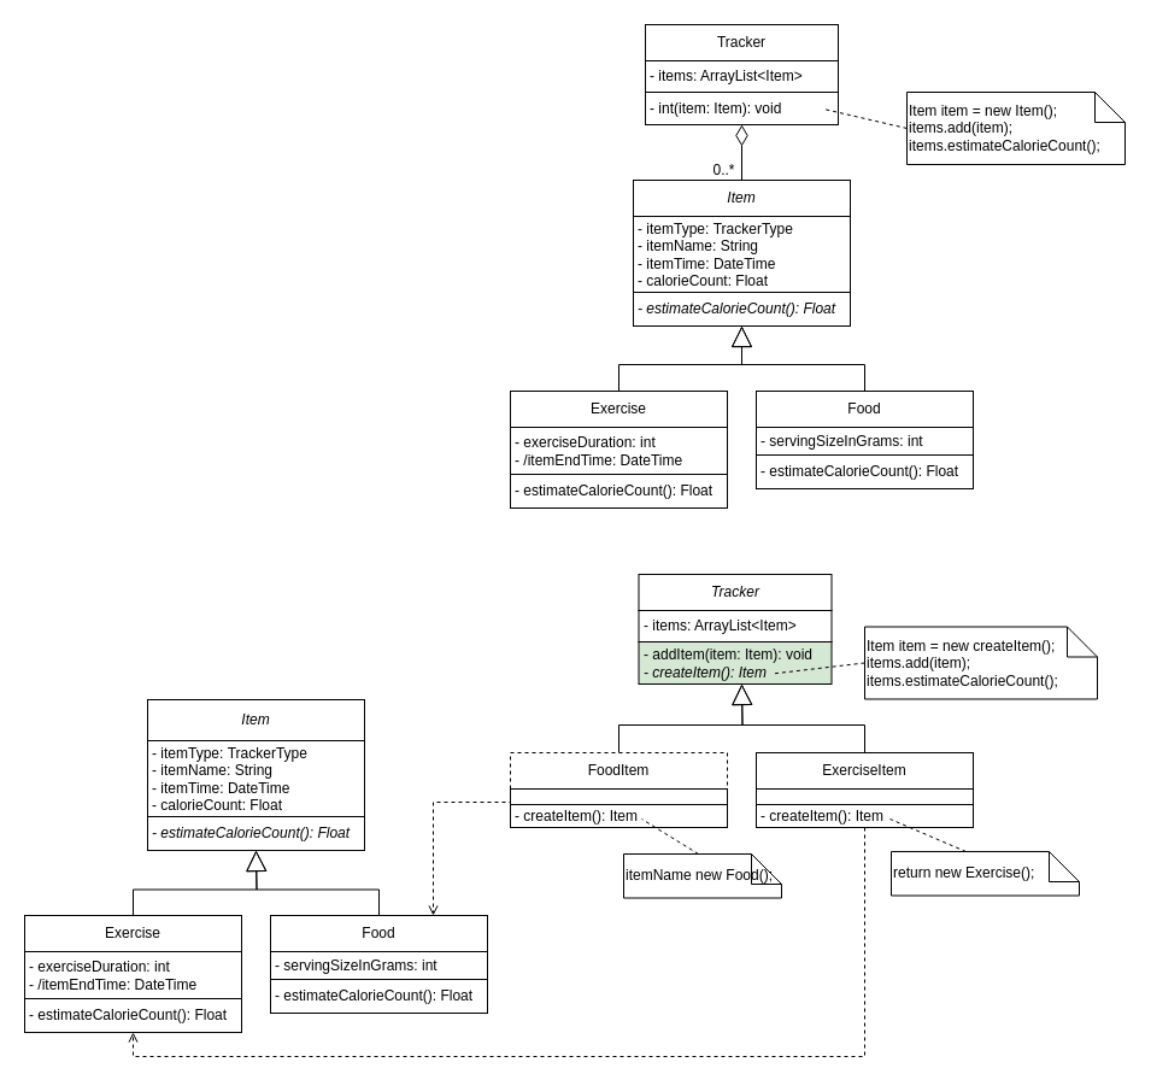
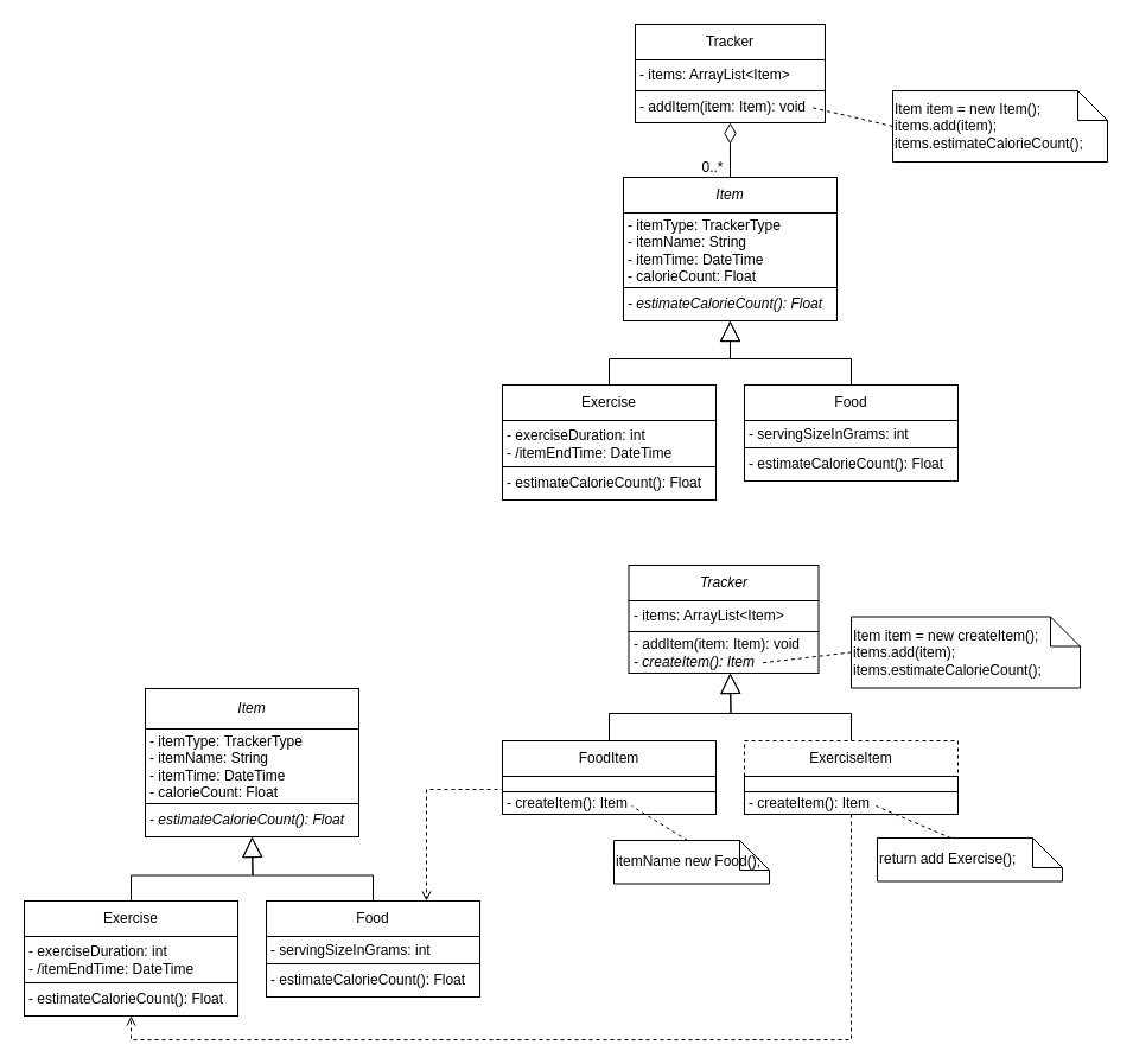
  <mxCell id="0" />
  <mxCell id="1" parent="0" />
  <mxCell id="2" value="Tracker" style="rounded=0;whiteSpace=wrap;html=1;" parent="1" vertex="1"><mxGeometry x="535" y="20" width="160" height="30" as="geometry" /></mxCell>
  <mxCell id="3" style="edgeStyle=orthogonalEdgeStyle;rounded=0;orthogonalLoop=1;jettySize=auto;html=1;exitX=0.5;exitY=0;exitDx=0;exitDy=0;entryX=0.5;entryY=1;entryDx=0;entryDy=0;endArrow=block;endFill=0;endSize=15;startSize=15;" parent="1" source="4" target="14" edge="1"><mxGeometry relative="1" as="geometry" /></mxCell>
  <mxCell id="4" value="Exercise" style="rounded=0;whiteSpace=wrap;html=1;" parent="1" vertex="1"><mxGeometry x="423" y="324" width="180" height="30" as="geometry" /></mxCell>
  <mxCell id="5" style="edgeStyle=orthogonalEdgeStyle;rounded=0;orthogonalLoop=1;jettySize=auto;html=1;exitX=0.5;exitY=0;exitDx=0;exitDy=0;entryX=0.5;entryY=1;entryDx=0;entryDy=0;endArrow=block;endFill=0;endSize=15;startSize=15;" parent="1" source="6" target="14" edge="1"><mxGeometry relative="1" as="geometry" /></mxCell>
  <mxCell id="6" value="Food" style="rounded=0;whiteSpace=wrap;html=1;" parent="1" vertex="1"><mxGeometry x="627" y="324" width="180" height="30" as="geometry" /></mxCell>
  <mxCell id="7" value="0..*" style="text;html=1;align=center;verticalAlign=middle;resizable=0;points=[];autosize=1;strokeColor=none;fillColor=none;" parent="1" vertex="1"><mxGeometry x="580.37" y="126" width="40" height="30" as="geometry" /></mxCell>
  <mxCell id="8" value="- exerciseDuration: int&lt;br style=&quot;border-color: var(--border-color);&quot;&gt;- /itemEndTime: DateTime" style="rounded=0;whiteSpace=wrap;html=1;align=left;spacingLeft=2;" parent="1" vertex="1"><mxGeometry x="423" y="354" width="180" height="39" as="geometry" /></mxCell>
  <mxCell id="9" value="- servingSizeInGrams: int" style="rounded=0;whiteSpace=wrap;html=1;align=left;spacingLeft=2;" parent="1" vertex="1"><mxGeometry x="627" y="354" width="180" height="23" as="geometry" /></mxCell>
  <mxCell id="10" value="- items: ArrayList&amp;lt;Item&amp;gt;" style="rounded=0;whiteSpace=wrap;html=1;align=left;spacingLeft=2;" parent="1" vertex="1"><mxGeometry x="535" y="50" width="160" height="26" as="geometry" /></mxCell>
- <mxCell id="11" value="- int(item: Item): void" style="rounded=0;whiteSpace=wrap;html=1;align=left;spacingLeft=2;" parent="1" vertex="1"><mxGeometry x="535" y="76" width="160" height="27" as="geometry" /></mxCell>
+ <mxCell id="11" value="- addItem(item: Item): void" style="rounded=0;whiteSpace=wrap;html=1;align=left;spacingLeft=2;" parent="1" vertex="1"><mxGeometry x="535" y="76" width="160" height="27" as="geometry" /></mxCell>
  <mxCell id="12" value="&lt;i&gt;Item&lt;/i&gt;" style="rounded=0;whiteSpace=wrap;html=1;" parent="1" vertex="1"><mxGeometry x="525" y="149" width="180" height="30" as="geometry" /></mxCell>
  <mxCell id="13" value="- itemType:&amp;nbsp;TrackerType&lt;br style=&quot;border-color: var(--border-color); background-color: rgb(255, 255, 255);&quot;&gt;&lt;span style=&quot;background-color: rgb(255, 255, 255);&quot;&gt;- itemName: String&lt;/span&gt;&lt;br style=&quot;border-color: var(--border-color); background-color: rgb(255, 255, 255);&quot;&gt;&lt;span style=&quot;background-color: rgb(255, 255, 255);&quot;&gt;- itemTime: DateTime&lt;/span&gt;&lt;br style=&quot;border-color: var(--border-color); background-color: rgb(255, 255, 255);&quot;&gt;&lt;span style=&quot;background-color: rgb(255, 255, 255);&quot;&gt;- calorieCount: Float&lt;/span&gt;" style="rounded=0;whiteSpace=wrap;html=1;align=left;spacingLeft=2;" parent="1" vertex="1"><mxGeometry x="525" y="179" width="180" height="63" as="geometry" /></mxCell>
  <mxCell id="14" value="&lt;i&gt;- estimateCalorieCount(): Float&lt;/i&gt;" style="rounded=0;whiteSpace=wrap;html=1;align=left;spacingLeft=2;" parent="1" vertex="1"><mxGeometry x="525" y="242" width="180" height="28" as="geometry" /></mxCell>
  <mxCell id="15" style="edgeStyle=orthogonalEdgeStyle;rounded=0;orthogonalLoop=1;jettySize=auto;html=1;endArrow=diamondThin;endFill=0;startSize=15;endSize=15;exitX=0.5;exitY=0;exitDx=0;exitDy=0;entryX=0.5;entryY=1;entryDx=0;entryDy=0;" parent="1" source="12" target="11" edge="1"><mxGeometry relative="1" as="geometry"><mxPoint x="626" y="360" as="targetPoint" /><mxPoint x="682.5" y="487" as="sourcePoint" /></mxGeometry></mxCell>
  <mxCell id="16" value="Item item = new Item();&lt;br&gt;items.add(item);&lt;br&gt;&lt;div style=&quot;&quot;&gt;&lt;span style=&quot;background-color: initial;&quot;&gt;items.estimateCalorieCount();&lt;/span&gt;&lt;/div&gt;" style="shape=note2;boundedLbl=1;whiteSpace=wrap;html=1;size=25;verticalAlign=middle;align=left;labelPosition=center;verticalLabelPosition=middle;spacingTop=0;spacingBottom=0;spacingLeft=0;textDirection=ltr;horizontal=1;" parent="1" vertex="1"><mxGeometry x="752" y="76" width="181" height="60" as="geometry" /></mxCell>
  <mxCell id="17" style="rounded=0;orthogonalLoop=1;jettySize=auto;html=1;exitX=0;exitY=0.5;exitDx=0;exitDy=0;exitPerimeter=0;endArrow=none;endFill=0;dashed=1;" parent="1" source="16" edge="1"><mxGeometry relative="1" as="geometry"><mxPoint x="683" y="90.001" as="targetPoint" /><mxPoint x="800" y="105.74" as="sourcePoint" /></mxGeometry></mxCell>
  <mxCell id="18" value="Tracker" style="rounded=0;whiteSpace=wrap;html=1;fontStyle=2" parent="1" vertex="1"><mxGeometry x="529.5" y="476" width="160" height="30" as="geometry" /></mxCell>
  <mxCell id="19" value="- items: ArrayList&amp;lt;Item&amp;gt;" style="rounded=0;whiteSpace=wrap;html=1;align=left;spacingLeft=2;" parent="1" vertex="1"><mxGeometry x="529.5" y="506" width="160" height="26" as="geometry" /></mxCell>
- <mxCell id="20" value="- addItem(item: Item): void&lt;br&gt;&lt;i&gt;- createItem(): Item&lt;/i&gt;" style="rounded=0;whiteSpace=wrap;html=1;align=left;spacingLeft=2;fillColor=#d5e8d4;" parent="1" vertex="1"><mxGeometry x="529.5" y="532" width="160" height="35" as="geometry" /></mxCell>
+ <mxCell id="20" value="- addItem(item: Item): void&lt;br&gt;&lt;i&gt;- createItem(): Item&lt;/i&gt;" style="rounded=0;whiteSpace=wrap;html=1;align=left;spacingLeft=2;" parent="1" vertex="1"><mxGeometry x="529.5" y="532" width="160" height="35" as="geometry" /></mxCell>
  <mxCell id="21" value="&lt;i&gt;Item&lt;/i&gt;" style="rounded=0;whiteSpace=wrap;html=1;" parent="1" vertex="1"><mxGeometry x="122" y="580" width="180" height="34" as="geometry" /></mxCell>
  <mxCell id="22" value="&lt;i&gt;- estimateCalorieCount(): Float&lt;/i&gt;" style="rounded=0;whiteSpace=wrap;html=1;align=left;spacingLeft=2;" parent="1" vertex="1"><mxGeometry x="122" y="677" width="180" height="28" as="geometry" /></mxCell>
  <mxCell id="23" value="Item item = new createItem();&lt;br&gt;items.add(item);&lt;br&gt;&lt;div style=&quot;&quot;&gt;&lt;span style=&quot;background-color: initial;&quot;&gt;items.estimateCalorieCount();&lt;/span&gt;&lt;/div&gt;" style="shape=note2;boundedLbl=1;whiteSpace=wrap;html=1;size=25;verticalAlign=middle;align=left;labelPosition=center;verticalLabelPosition=middle;spacingTop=0;spacingBottom=0;spacingLeft=0;textDirection=ltr;horizontal=1;" parent="1" vertex="1"><mxGeometry x="717" y="519.5" width="193" height="60" as="geometry" /></mxCell>
  <mxCell id="24" style="edgeStyle=orthogonalEdgeStyle;rounded=0;orthogonalLoop=1;jettySize=auto;html=1;exitX=0.5;exitY=0;exitDx=0;exitDy=0;entryX=0.5;entryY=1;entryDx=0;entryDy=0;endArrow=block;endFill=0;endSize=15;startSize=15;" parent="1" source="25" edge="1"><mxGeometry relative="1" as="geometry"><mxPoint x="212" y="705" as="targetPoint" /></mxGeometry></mxCell>
  <mxCell id="25" value="Exercise" style="rounded=0;whiteSpace=wrap;html=1;" parent="1" vertex="1"><mxGeometry x="20" y="759" width="180" height="30" as="geometry" /></mxCell>
  <mxCell id="26" style="edgeStyle=orthogonalEdgeStyle;rounded=0;orthogonalLoop=1;jettySize=auto;html=1;exitX=0.5;exitY=0;exitDx=0;exitDy=0;entryX=0.5;entryY=1;entryDx=0;entryDy=0;endArrow=block;endFill=0;endSize=15;startSize=15;" parent="1" source="27" edge="1"><mxGeometry relative="1" as="geometry"><mxPoint x="212" y="705" as="targetPoint" /></mxGeometry></mxCell>
  <mxCell id="27" value="Food" style="rounded=0;whiteSpace=wrap;html=1;" parent="1" vertex="1"><mxGeometry x="224" y="759" width="180" height="30" as="geometry" /></mxCell>
  <mxCell id="28" value="- exerciseDuration: int&lt;br style=&quot;border-color: var(--border-color);&quot;&gt;- /itemEndTime: DateTime" style="rounded=0;whiteSpace=wrap;html=1;align=left;spacingLeft=2;" parent="1" vertex="1"><mxGeometry x="20" y="789" width="180" height="39" as="geometry" /></mxCell>
  <mxCell id="29" value="- servingSizeInGrams: int" style="rounded=0;whiteSpace=wrap;html=1;align=left;spacingLeft=2;" parent="1" vertex="1"><mxGeometry x="224" y="789" width="180" height="23" as="geometry" /></mxCell>
  <mxCell id="30" style="edgeStyle=orthogonalEdgeStyle;rounded=0;orthogonalLoop=1;jettySize=auto;html=1;exitX=0.5;exitY=0;exitDx=0;exitDy=0;entryX=0.5;entryY=1;entryDx=0;entryDy=0;endArrow=block;endFill=0;endSize=15;startSize=15;" parent="1" source="32" edge="1"><mxGeometry relative="1" as="geometry"><mxPoint x="615" y="567" as="targetPoint" /></mxGeometry></mxCell>
  <mxCell id="31" style="rounded=0;orthogonalLoop=1;jettySize=auto;html=1;exitX=0;exitY=1;exitDx=0;exitDy=0;entryX=0.75;entryY=0;entryDx=0;entryDy=0;endArrow=open;endFill=0;edgeStyle=orthogonalEdgeStyle;dashed=1;" parent="1" source="38" target="27" edge="1"><mxGeometry relative="1" as="geometry"><Array as="points"><mxPoint x="359" y="665" /></Array></mxGeometry></mxCell>
- <mxCell id="32" value="FoodItem" style="rounded=0;whiteSpace=wrap;html=1;dashed=1;" parent="1" vertex="1"><mxGeometry x="423" y="624" width="180" height="30" as="geometry" /></mxCell>
+ <mxCell id="32" value="FoodItem" style="rounded=0;whiteSpace=wrap;html=1;" parent="1" vertex="1"><mxGeometry x="423" y="624" width="180" height="30" as="geometry" /></mxCell>
  <mxCell id="33" style="edgeStyle=orthogonalEdgeStyle;rounded=0;orthogonalLoop=1;jettySize=auto;html=1;exitX=0.5;exitY=0;exitDx=0;exitDy=0;entryX=0.5;entryY=1;entryDx=0;entryDy=0;endArrow=block;endFill=0;endSize=15;startSize=15;" parent="1" source="34" edge="1"><mxGeometry relative="1" as="geometry"><mxPoint x="615" y="567" as="targetPoint" /></mxGeometry></mxCell>
- <mxCell id="34" value="ExerciseItem" style="rounded=0;whiteSpace=wrap;html=1;" parent="1" vertex="1"><mxGeometry x="627" y="624" width="180" height="30" as="geometry" /></mxCell>
+ <mxCell id="34" value="ExerciseItem" style="rounded=0;whiteSpace=wrap;html=1;dashed=1;" parent="1" vertex="1"><mxGeometry x="627" y="624" width="180" height="30" as="geometry" /></mxCell>
  <mxCell id="35" value="&lt;span style=&quot;border-color: var(--border-color);&quot;&gt;- createItem(): Item&lt;/span&gt;" style="rounded=0;whiteSpace=wrap;html=1;align=left;spacingLeft=2;" parent="1" vertex="1"><mxGeometry x="423" y="667" width="180" height="19" as="geometry" /></mxCell>
  <mxCell id="36" style="rounded=0;orthogonalLoop=1;jettySize=auto;html=1;exitX=0;exitY=0.5;exitDx=0;exitDy=0;exitPerimeter=0;endArrow=none;endFill=0;dashed=1;" parent="1" source="23" edge="1"><mxGeometry relative="1" as="geometry"><mxPoint x="640" y="558.501" as="targetPoint" /><mxPoint x="679.5" y="532" as="sourcePoint" /></mxGeometry></mxCell>
  <mxCell id="37" value="itemName new Food();" style="shape=note2;boundedLbl=1;whiteSpace=wrap;html=1;size=25;verticalAlign=middle;align=left;labelPosition=center;verticalLabelPosition=middle;spacingTop=0;spacingBottom=0;spacingLeft=0;textDirection=ltr;horizontal=1;" parent="1" vertex="1"><mxGeometry x="517" y="708" width="131" height="36.5" as="geometry" /></mxCell>
  <mxCell id="38" value="" style="rounded=0;whiteSpace=wrap;html=1;align=left;spacingLeft=2;" parent="1" vertex="1"><mxGeometry x="423" y="654" width="180" height="13" as="geometry" /></mxCell>
  <mxCell id="39" value="" style="rounded=0;whiteSpace=wrap;html=1;align=left;spacingLeft=2;" parent="1" vertex="1"><mxGeometry x="627" y="654" width="180" height="13" as="geometry" /></mxCell>
  <mxCell id="40" style="edgeStyle=orthogonalEdgeStyle;rounded=0;orthogonalLoop=1;jettySize=auto;html=1;exitX=0.5;exitY=1;exitDx=0;exitDy=0;entryX=0.5;entryY=1;entryDx=0;entryDy=0;endArrow=open;endFill=0;dashed=1;" parent="1" source="41" target="45" edge="1"><mxGeometry relative="1" as="geometry" /></mxCell>
  <mxCell id="41" value="&lt;span style=&quot;border-color: var(--border-color);&quot;&gt;- createItem(): Item&lt;/span&gt;" style="rounded=0;whiteSpace=wrap;html=1;align=left;spacingLeft=2;" parent="1" vertex="1"><mxGeometry x="627" y="667" width="180" height="19" as="geometry" /></mxCell>
  <mxCell id="42" style="rounded=0;orthogonalLoop=1;jettySize=auto;html=1;exitX=0;exitY=0;exitDx=62;exitDy=0;exitPerimeter=0;endArrow=none;endFill=0;dashed=1;" parent="1" source="37" edge="1"><mxGeometry relative="1" as="geometry"><mxPoint x="532" y="679.001" as="targetPoint" /><mxPoint x="609" y="670" as="sourcePoint" /></mxGeometry></mxCell>
- <mxCell id="43" value="return new&amp;nbsp;Exercise();" style="shape=note2;boundedLbl=1;whiteSpace=wrap;html=1;size=25;verticalAlign=middle;align=left;labelPosition=center;verticalLabelPosition=middle;spacingTop=0;spacingBottom=0;spacingLeft=0;textDirection=ltr;horizontal=1;" parent="1" vertex="1"><mxGeometry x="739" y="706" width="156" height="36.5" as="geometry" /></mxCell>
+ <mxCell id="43" value="return add&amp;nbsp;Exercise();" style="shape=note2;boundedLbl=1;whiteSpace=wrap;html=1;size=25;verticalAlign=middle;align=left;labelPosition=center;verticalLabelPosition=middle;spacingTop=0;spacingBottom=0;spacingLeft=0;textDirection=ltr;horizontal=1;" parent="1" vertex="1"><mxGeometry x="739" y="706" width="156" height="36.5" as="geometry" /></mxCell>
  <mxCell id="44" style="rounded=0;orthogonalLoop=1;jettySize=auto;html=1;exitX=0;exitY=0;exitDx=62;exitDy=0;exitPerimeter=0;endArrow=none;endFill=0;dashed=1;" parent="1" source="43" edge="1"><mxGeometry relative="1" as="geometry"><mxPoint x="738" y="679.001" as="targetPoint" /><mxPoint x="815" y="670" as="sourcePoint" /></mxGeometry></mxCell>
  <mxCell id="45" value="- estimateCalorieCount(): Float" style="rounded=0;whiteSpace=wrap;html=1;align=left;spacingLeft=2;" parent="1" vertex="1"><mxGeometry x="20" y="828" width="180" height="28" as="geometry" /></mxCell>
  <mxCell id="46" value="&lt;span style=&quot;font-style: normal;&quot;&gt;- estimateCalorieCount(): Float&lt;/span&gt;" style="rounded=0;whiteSpace=wrap;html=1;align=left;spacingLeft=2;fontStyle=2" parent="1" vertex="1"><mxGeometry x="224" y="812" width="180" height="28" as="geometry" /></mxCell>
  <mxCell id="47" value="- itemType:&amp;nbsp;TrackerType&lt;br style=&quot;border-color: var(--border-color); background-color: rgb(255, 255, 255);&quot;&gt;&lt;span style=&quot;background-color: rgb(255, 255, 255);&quot;&gt;- itemName: String&lt;/span&gt;&lt;br style=&quot;border-color: var(--border-color); background-color: rgb(255, 255, 255);&quot;&gt;&lt;span style=&quot;background-color: rgb(255, 255, 255);&quot;&gt;- itemTime: DateTime&lt;/span&gt;&lt;br style=&quot;border-color: var(--border-color); background-color: rgb(255, 255, 255);&quot;&gt;&lt;span style=&quot;background-color: rgb(255, 255, 255);&quot;&gt;- calorieCount: Float&lt;/span&gt;" style="rounded=0;whiteSpace=wrap;html=1;align=left;spacingLeft=2;" parent="1" vertex="1"><mxGeometry x="122" y="614" width="180" height="63" as="geometry" /></mxCell>
  <mxCell id="48" value="- estimateCalorieCount(): Float" style="rounded=0;whiteSpace=wrap;html=1;align=left;spacingLeft=2;" parent="1" vertex="1"><mxGeometry x="423" y="393" width="180" height="28" as="geometry" /></mxCell>
  <mxCell id="49" value="- estimateCalorieCount(): Float" style="rounded=0;whiteSpace=wrap;html=1;align=left;spacingLeft=2;" parent="1" vertex="1"><mxGeometry x="627" y="377" width="180" height="28" as="geometry" /></mxCell>
